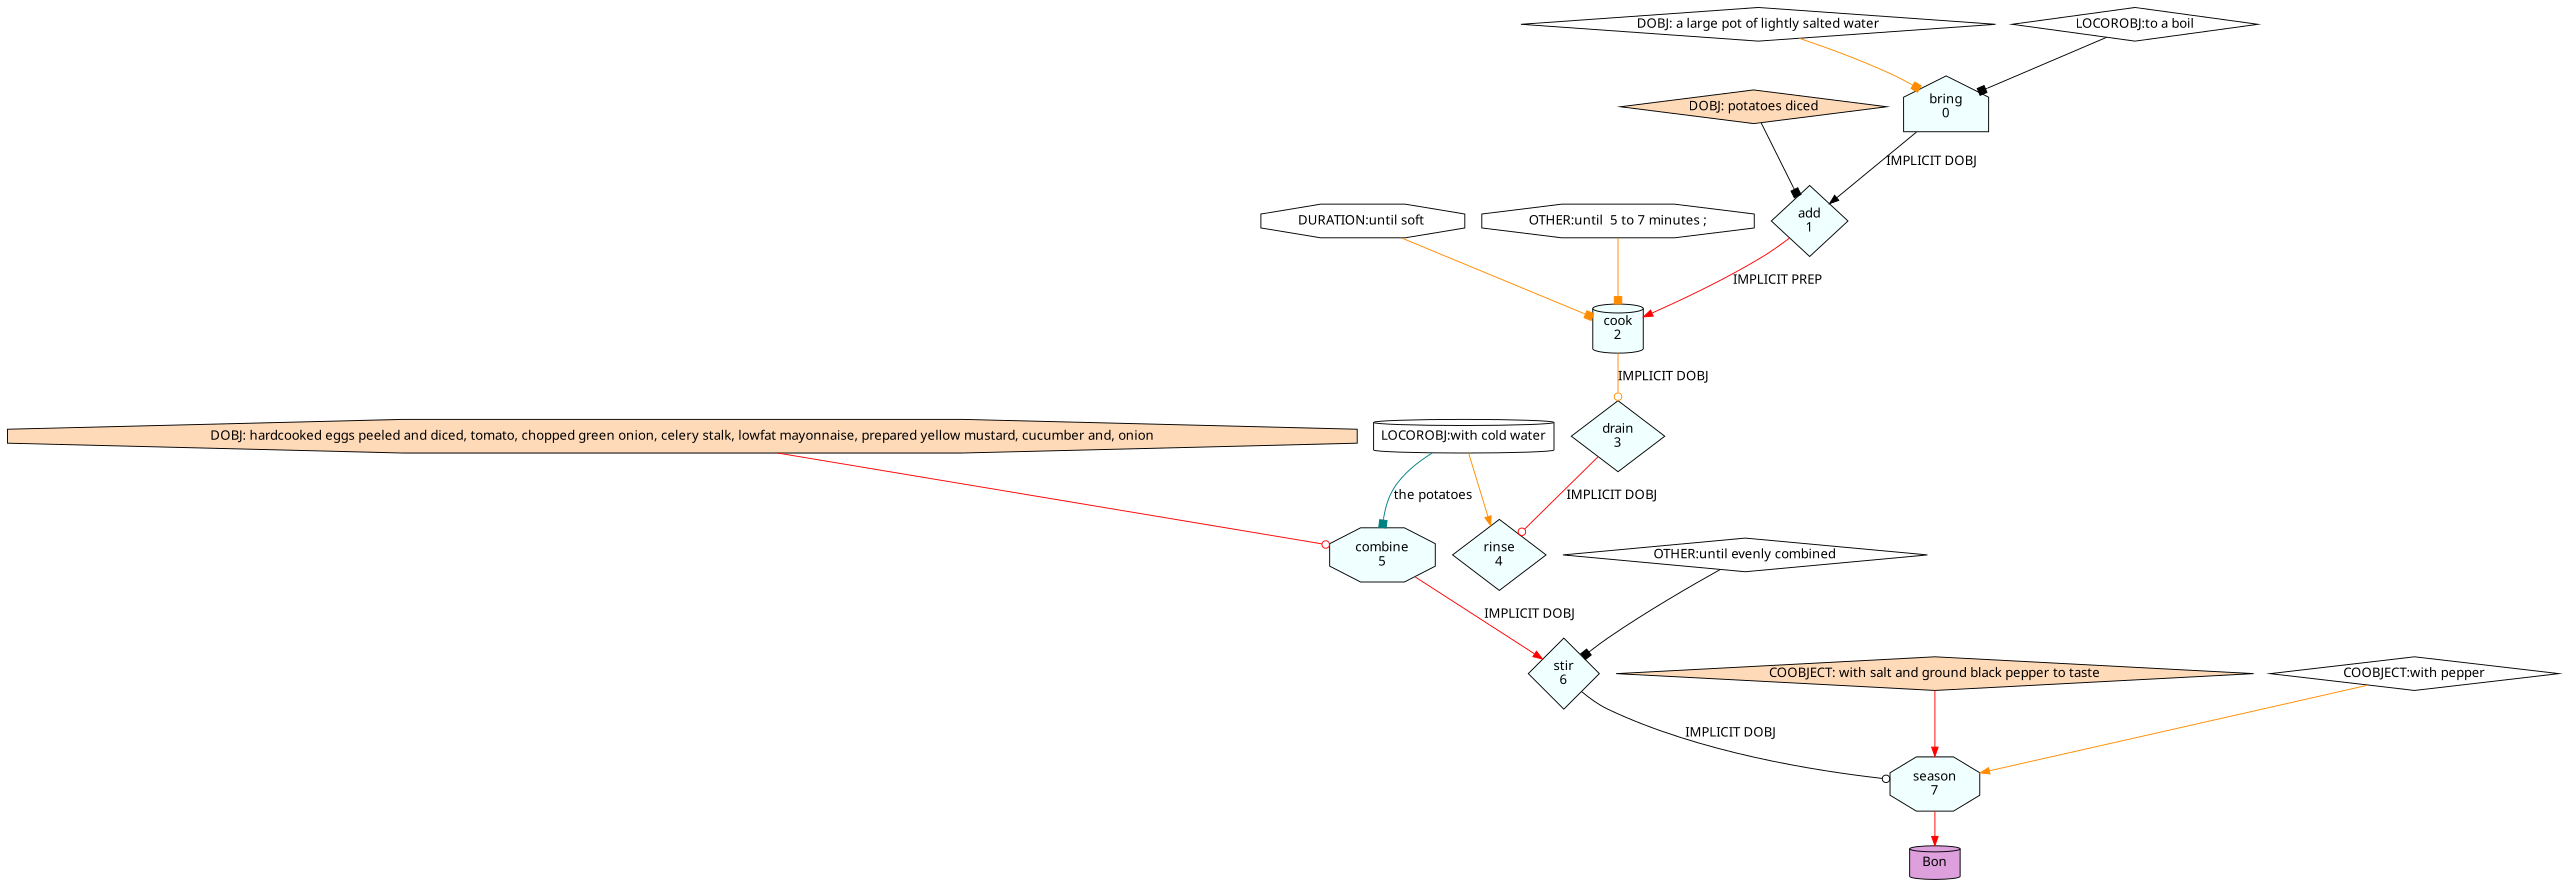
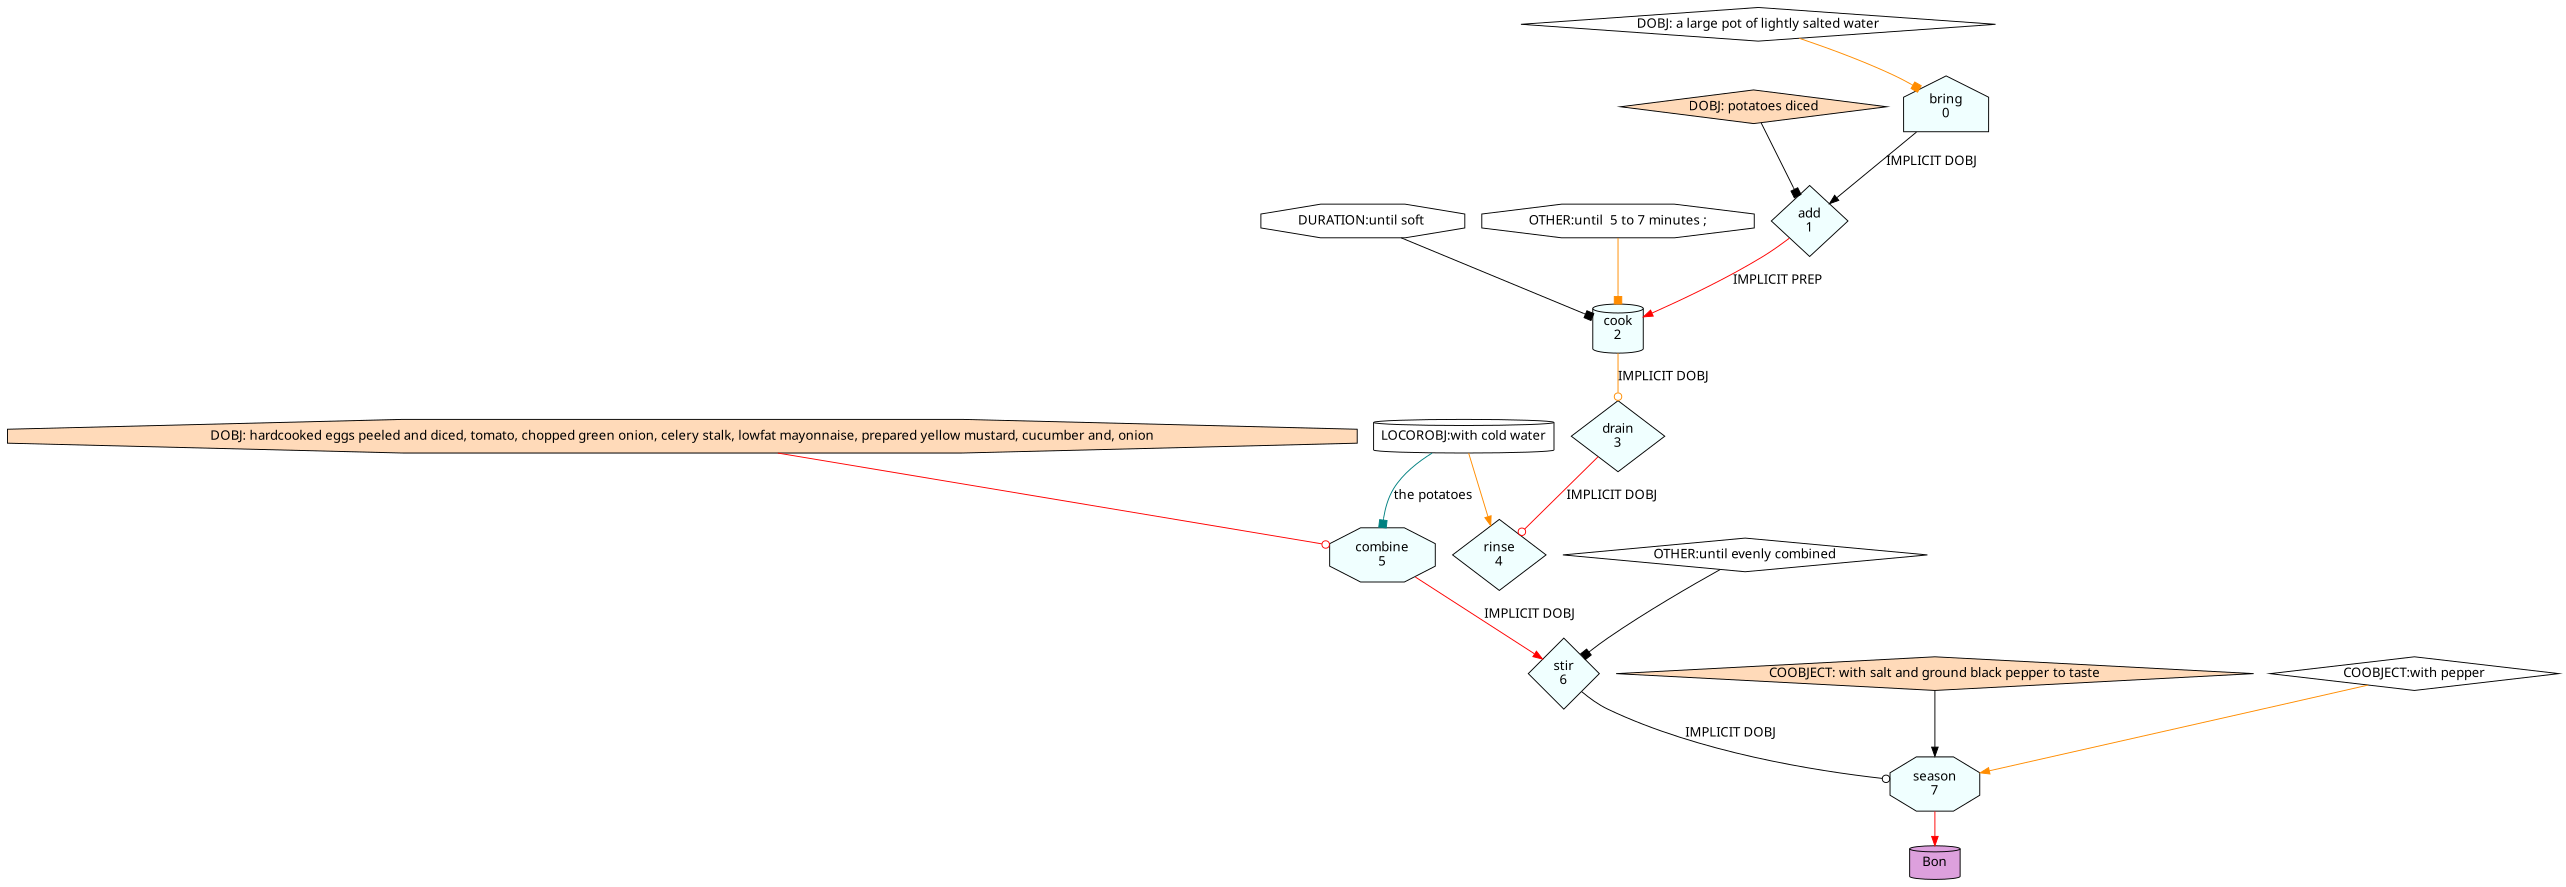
  digraph {
    fontname="Noto Sans"
    node [fillcolor=azure fontname="Noto Sans" shape=diamond style=filled]
    edge [arrowhead=normal color=black fontname="Noto Sans"]
    n1 [label="bring\n0" shape=house]
    n2 [label="add\n1"]
    n3 [label="cook\n2" shape=cylinder]
    n4 [label="drain\n3"]
    n5 [label="rinse\n4"]
    n6 [label="combine\n5" shape=octagon]
    n7 [label="stir\n6"]
    n8 [label="season\n7" shape=octagon]
    n9 [fillcolor=plum label=Bon shape=cylinder]
    n10 [fillcolor=white label="DOBJ: a large pot of lightly salted water"]
-   n11 [fillcolor=white label="LOCOROBJ:to a boil"]
    n12 [fillcolor=peachpuff label="DOBJ: potatoes diced"]
    n13 [fillcolor=white label="DURATION:until soft " shape=octagon]
    n14 [fillcolor=white label="OTHER:until  5 to 7 minutes ;" shape=octagon]
    n15 [fillcolor=white label="LOCOROBJ:with cold water" shape=cylinder]
    n16 [fillcolor=peachpuff label="DOBJ: hardcooked eggs peeled and diced, tomato, chopped green onion, celery stalk, lowfat mayonnaise, prepared yellow mustard, cucumber and, onion" shape=octagon]
    n17 [fillcolor=white label="OTHER:until evenly combined"]
    n18 [fillcolor=peachpuff label="COOBJECT: with salt and ground black pepper to taste"]
    n19 [fillcolor=white label="COOBJECT:with pepper"]
    n1 -> n2 [label="IMPLICIT DOBJ"]
    n2 -> n3 [color=red label="IMPLICIT PREP"]
    n3 -> n4 [arrowhead=odot color=darkorange label="IMPLICIT DOBJ"]
    n4 -> n5 [arrowhead=odot color=red label="IMPLICIT DOBJ"]
    n6 -> n7 [color=red label="IMPLICIT DOBJ"]
    n7 -> n8 [arrowhead=odot label="IMPLICIT DOBJ"]
    n8 -> n9 [color=red]
    n10 -> n1 [arrowhead=box color=darkorange]
-   n11 -> n1 [arrowhead=box]
    n12 -> n2 [arrowhead=box]
-   n13 -> n3 [arrowhead=box color=darkorange]
+   n13 -> n3 [arrowhead=box]
    n14 -> n3 [arrowhead=box color=darkorange]
    n15 -> n5 [color=darkorange]
    n15 -> n6 [arrowhead=box color=teal label="the potatoes "]
    n16 -> n6 [arrowhead=odot color=red]
    n17 -> n7 [arrowhead=box]
-   n18 -> n8 [color=red]
+   n18 -> n8
    n19 -> n8 [color=darkorange]
  }
